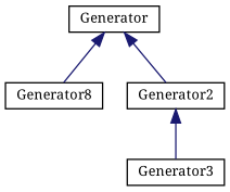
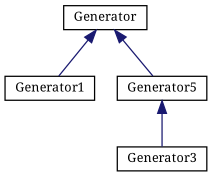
  digraph {
    fontname="Noto Serif"
    rankdir=TB
    node [color=black fillcolor=white fontname="Noto Serif" fontsize=10 shape=record style=filled]
    edge [color=midnightblue dir=back fontname="Noto Serif" fontsize=10 labelfontname=Helvetica labelfontsize=10 style=solid]
    n1 [height=0.2 label=Generator width=0.4]
-   n2 [height=0.2 label=Generator8 width=0.4]
-   n3 [height=0.2 label=Generator2 width=0.4]
+   n2 [height=0.2 label=Generator1 width=0.4]
+   n3 [height=0.2 label=Generator5 width=0.4]
    n4 [height=0.2 label=Generator3 width=0.4]
    n1 -> n2
    n1 -> n3
    n3 -> n4
  }
